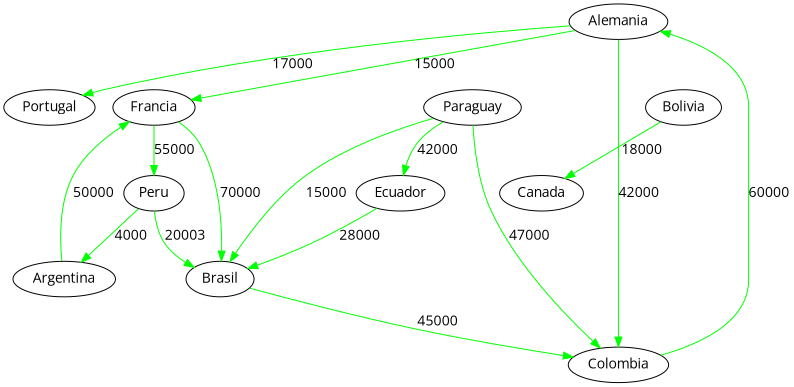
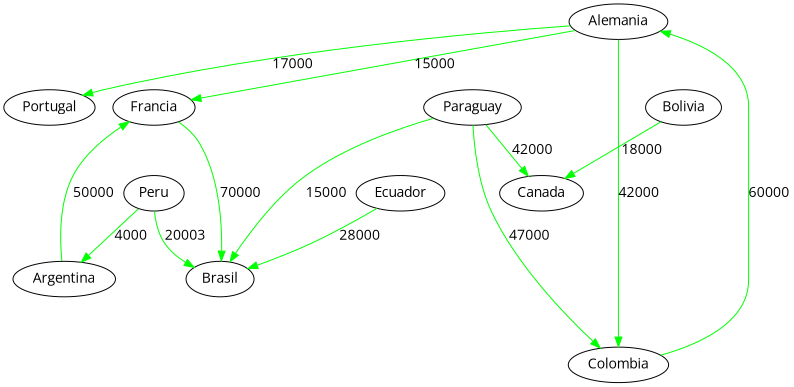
  digraph {
    fontname="Open Sans"
    node [fontname="Open Sans"]
    edge [color=green fontname="Open Sans" weight=15000]
    n1 [label=Portugal]
    n2 [label=Peru]
    n3 [label=Brasil]
    n4 [label=Argentina]
    n5 [label=Colombia]
    n6 [label=Francia]
    n7 [label=Paraguay]
    n8 [label=Ecuador]
    n9 [label=Alemania]
    n10 [label=Canada]
    n11 [label=Bolivia]
    n2 -> n3 [label=20003 weight=20000]
    n2 -> n4 [label=4000 weight=4000]
-   n3 -> n5 [label=45000 weight=45000]
    n4 -> n6 [label=50000 weight=50000]
    n5 -> n9 [label=60000 weight=60000]
-   n6 -> n2 [label=55000 weight=55000]
    n6 -> n3 [label=70000 weight=70000]
    n7 -> n3 [label=15000]
    n7 -> n5 [label=47000 weight=47000]
-   n7 -> n8 [label=42000 weight=42000]
+   n7 -> n10 [label=42000 weight=42000]
    n8 -> n3 [label=28000 weight=28000]
    n9 -> n1 [label=17000 weight=17000]
    n9 -> n5 [label=42000 weight=54000]
    n9 -> n6 [label=15000]
    n11 -> n10 [label=18000 weight=18000]
  }
